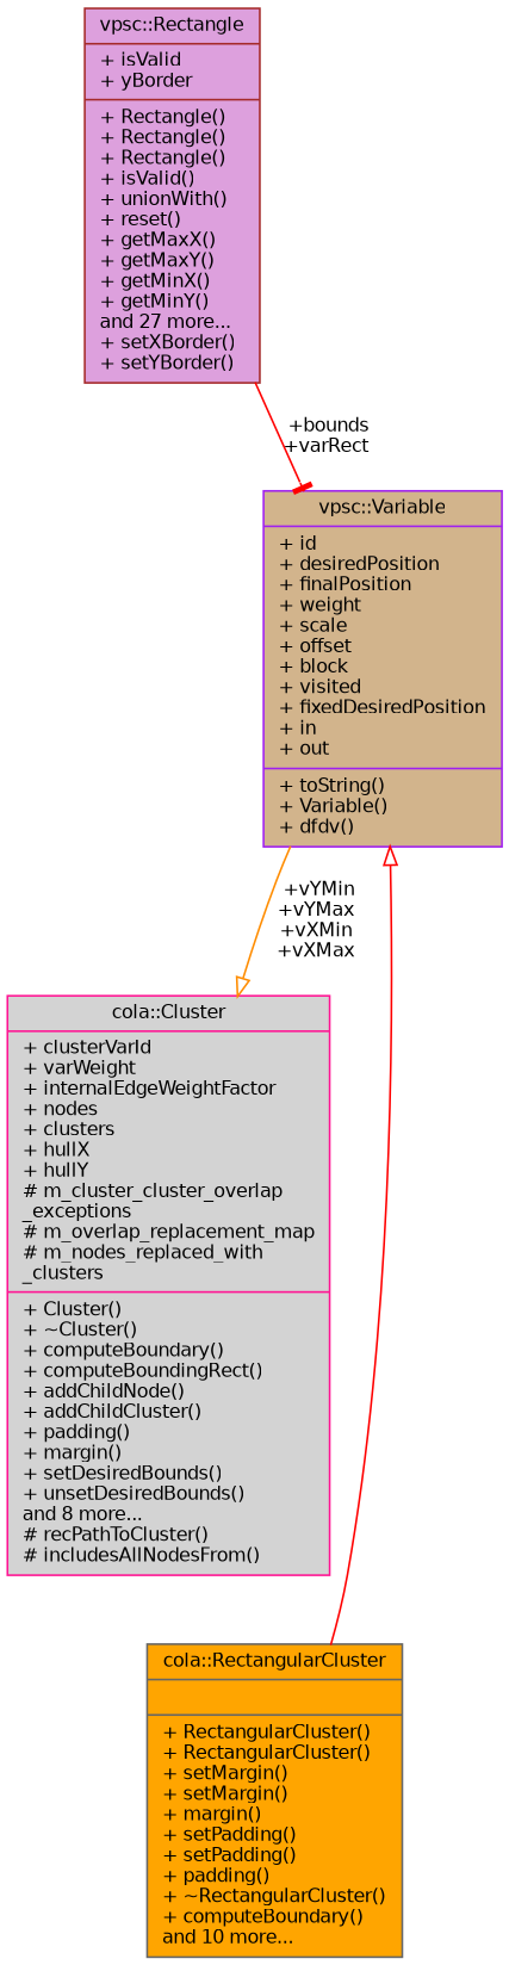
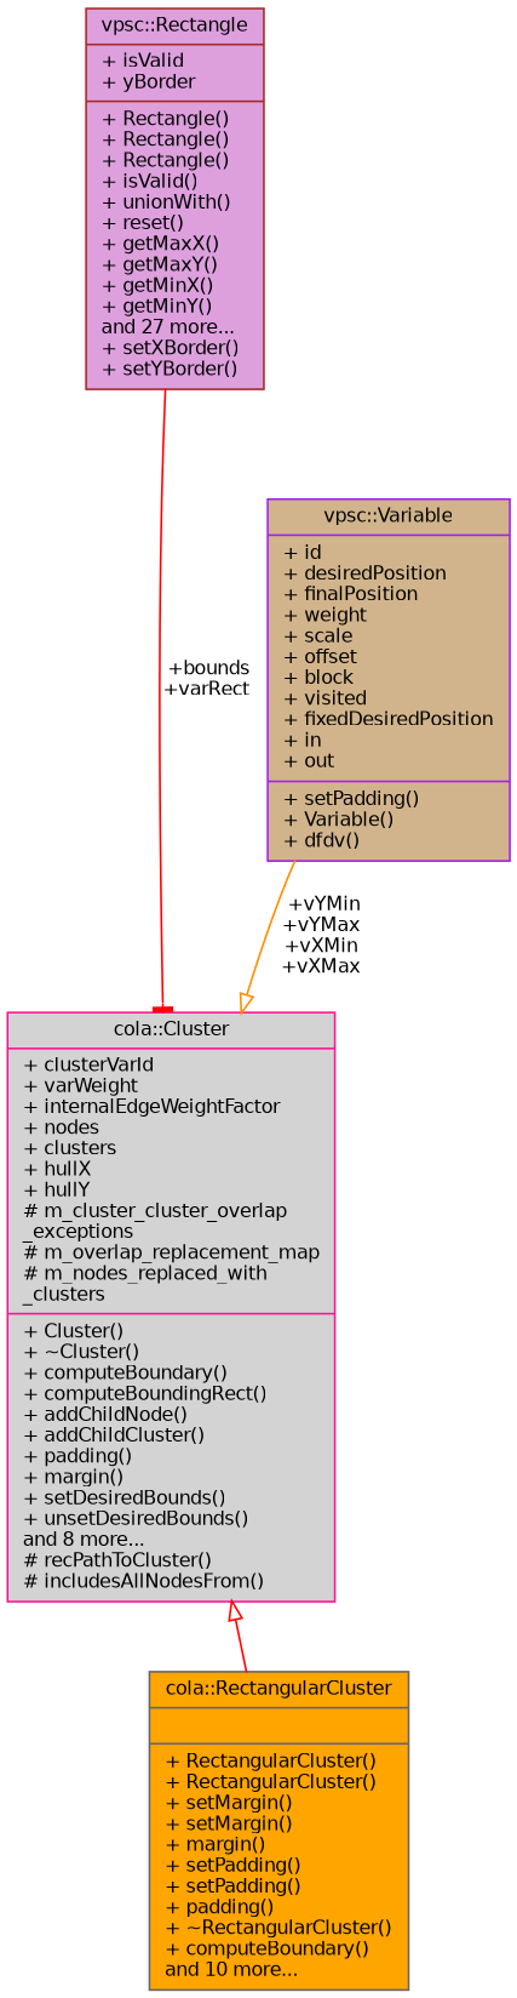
  digraph {
    node [fontname=Helvetica fontsize=10 shape=record style=filled]
    edge [color=red fontname=Helvetica fontsize=10 labelfontname=Helvetica labelfontsize=10 style=solid]
    n1 [color=gray40 fillcolor=orange fontcolor=black height=0.2 label="{cola::RectangularCluster\n||+ RectangularCluster()\l+ RectangularCluster()\l+ setMargin()\l+ setMargin()\l+ margin()\l+ setPadding()\l+ setPadding()\l+ padding()\l+ ~RectangularCluster()\l+ computeBoundary()\land 10 more...\l}" width=0.4]
    n2 [color=deeppink fillcolor=lightgrey height=0.2 label="{cola::Cluster\n|+ clusterVarId\l+ varWeight\l+ internalEdgeWeightFactor\l+ nodes\l+ clusters\l+ hullX\l+ hullY\l# m_cluster_cluster_overlap\l_exceptions\l# m_overlap_replacement_map\l# m_nodes_replaced_with\l_clusters\l|+ Cluster()\l+ ~Cluster()\l+ computeBoundary()\l+ computeBoundingRect()\l+ addChildNode()\l+ addChildCluster()\l+ padding()\l+ margin()\l+ setDesiredBounds()\l+ unsetDesiredBounds()\land 8 more...\l# recPathToCluster()\l# includesAllNodesFrom()\l}" width=0.4]
    n3 [color=brown fillcolor=plum height=0.2 label="{vpsc::Rectangle\n|+ isValid\l+ yBorder\l|+ Rectangle()\l+ Rectangle()\l+ Rectangle()\l+ isValid()\l+ unionWith()\l+ reset()\l+ getMaxX()\l+ getMaxY()\l+ getMinX()\l+ getMinY()\land 27 more...\l+ setXBorder()\l+ setYBorder()\l}" width=0.4]
-   n4 [color=purple fillcolor=tan height=0.2 label="{vpsc::Variable\n|+ id\l+ desiredPosition\l+ finalPosition\l+ weight\l+ scale\l+ offset\l+ block\l+ visited\l+ fixedDesiredPosition\l+ in\l+ out\l|+ toString()\l+ Variable()\l+ dfdv()\l}" width=0.4]
-   n4 -> n1 [arrowtail=onormal dir=back]
-   n3 -> n4 [arrowhead=tee label=" +bounds\n+varRect"]
+   n4 [color=purple fillcolor=tan height=0.2 label="{vpsc::Variable\n|+ id\l+ desiredPosition\l+ finalPosition\l+ weight\l+ scale\l+ offset\l+ block\l+ visited\l+ fixedDesiredPosition\l+ in\l+ out\l|+ setPadding()\l+ Variable()\l+ dfdv()\l}" width=0.4]
+   n2 -> n1 [arrowtail=onormal dir=back]
+   n3 -> n2 [arrowhead=tee label=" +bounds\n+varRect"]
    n4 -> n2 [arrowhead=onormal color=darkorange label=" +vYMin\n+vYMax\n+vXMin\n+vXMax"]
  }
